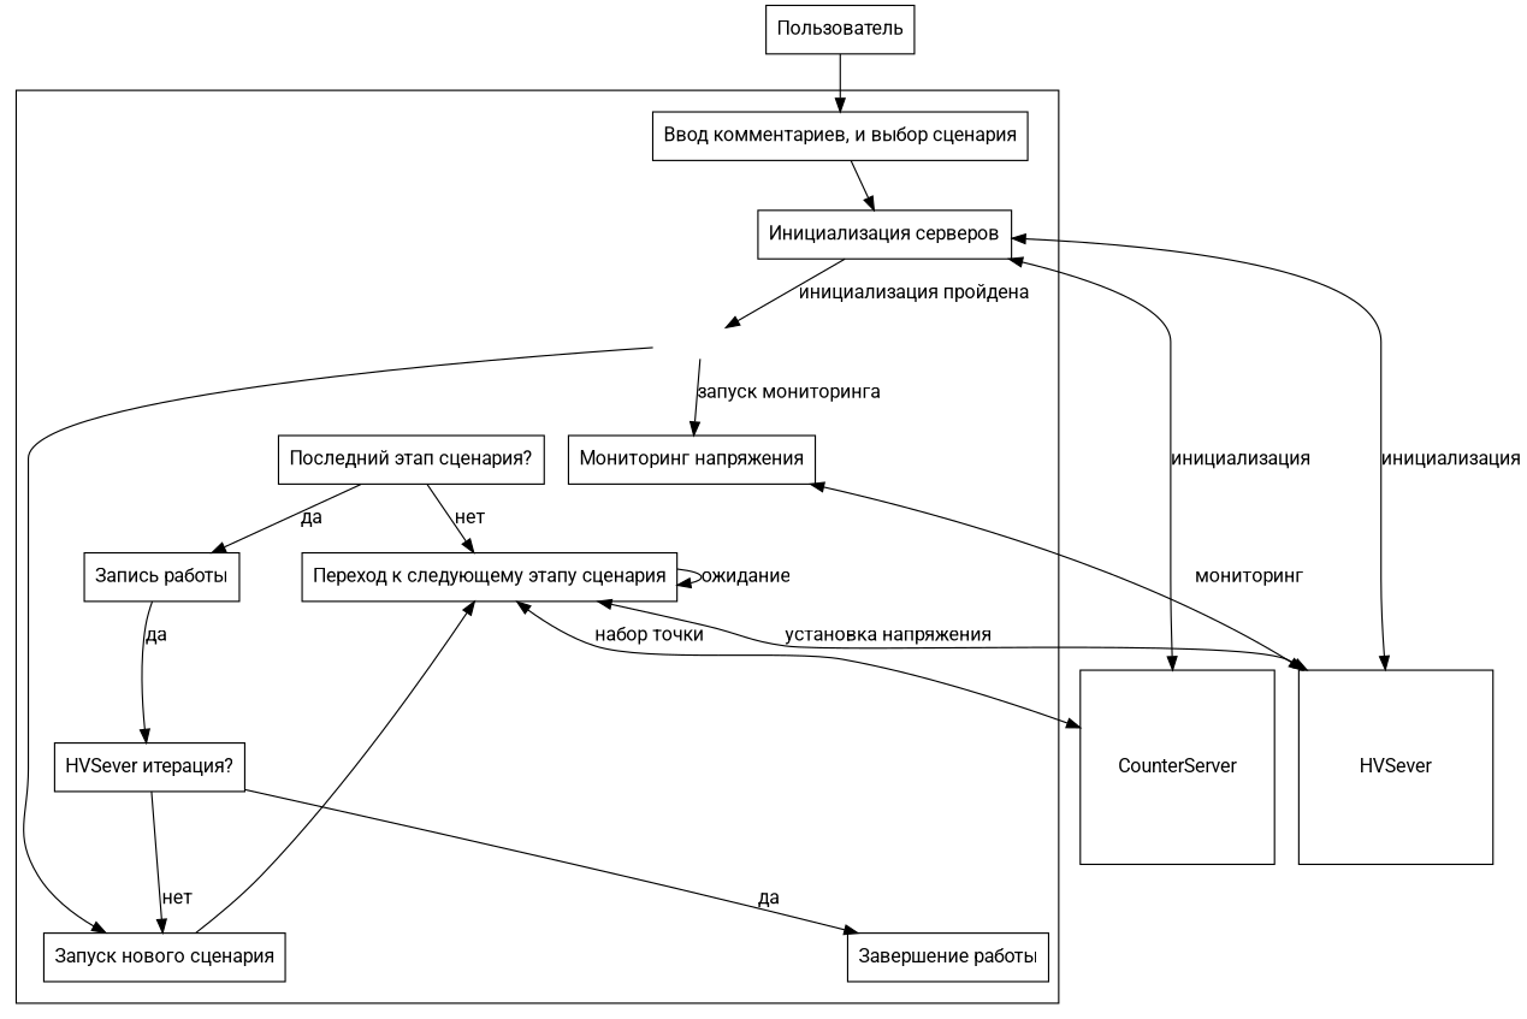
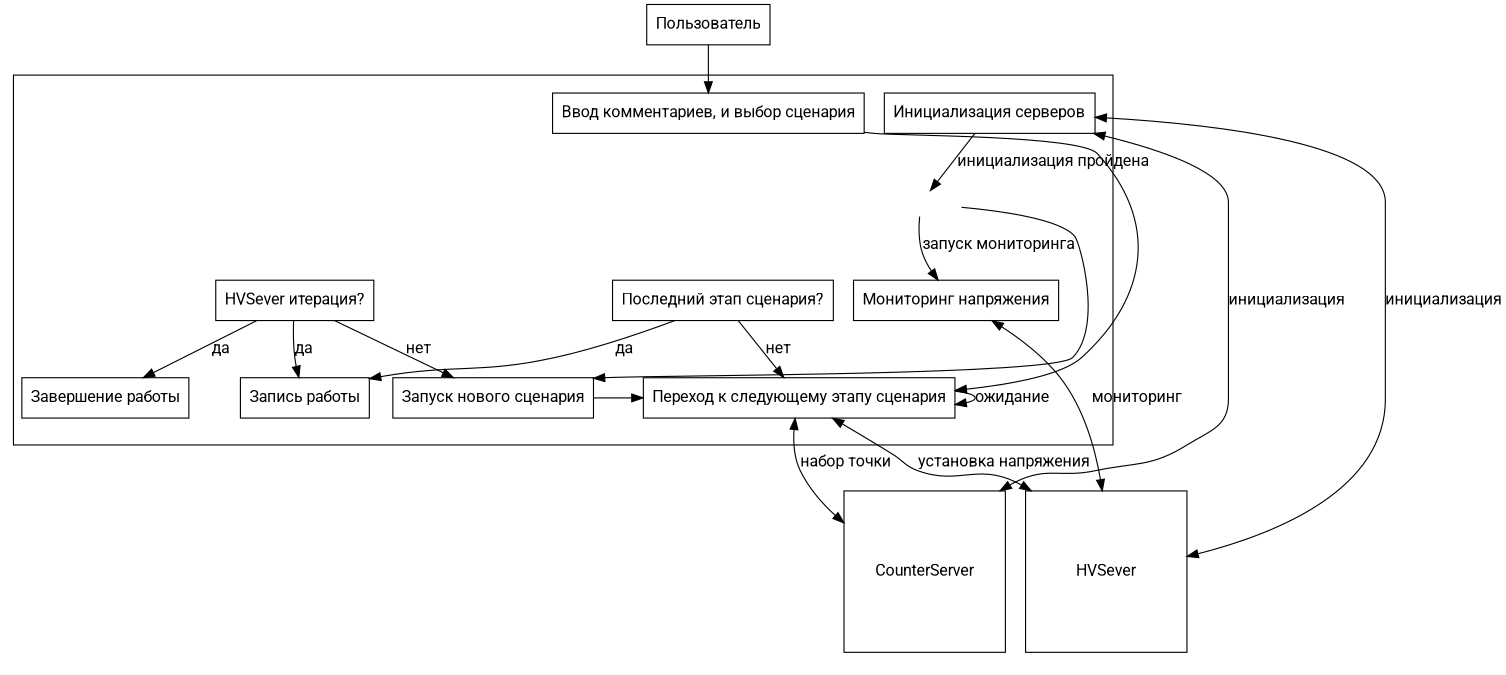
  digraph {
    fontname=Roboto
    node [fontname=Roboto shape=box]
    edge [fontname=Roboto]
    "Ввод комментариев, и выбор сценария"
    "Инициализация серверов"
    helpSplit [height=0 style=invis width=0]
    "Мониторинг напряжения"
    "Переход к следующему этапу сценария"
    "Последний этап сценария?"
    n7 [label="HVSever итерация?"]
    n8 [label="Запись работы"]
    "Запуск нового сценария"
    "Завершение работы"
    CounterServer [fixedsize=true height=2 width=2]
    HVSever [fixedsize=true height=2 width=2]
    "Пользователь"
    subgraph cluster_1 {
      "Завершение работы"
      subgraph cluster_2 {
        color=invis
        "Ввод комментариев, и выбор сценария"
        "Инициализация серверов"
        helpSplit
      }
      subgraph cluster_3 {
        color=invis
        "Запуск нового сценария"
        subgraph cluster_4 {
          color=invis
          "Мониторинг напряжения"
          "Переход к следующему этапу сценария"
          "Последний этап сценария?"
        }
        subgraph cluster_5 {
          color=invis
          n7
          n8
        }
      }
    }
    subgraph cluster_6 {
      color=invis
      rankdir=LR
      CounterServer
      HVSever
    }
-   "Ввод комментариев, и выбор сценария" -> "Инициализация серверов"
+   "Ввод комментариев, и выбор сценария" -> "Переход к следующему этапу сценария"
    "Инициализация серверов" -> helpSplit [label="инициализация пройдена"]
    "Инициализация серверов" -> CounterServer [dir=both label="инициализация"]
    "Инициализация серверов" -> HVSever [dir=both label="инициализация"]
    helpSplit -> "Мониторинг напряжения" [label="запуск мониторинга"]
    helpSplit -> "Запуск нового сценария"
    "Мониторинг напряжения" -> HVSever [dir=both label="мониторинг"]
    "Переход к следующему этапу сценария" -> "Переход к следующему этапу сценария" [label="ожидание"]
    "Переход к следующему этапу сценария" -> CounterServer [dir=both label="набор точки"]
    "Переход к следующему этапу сценария" -> HVSever [dir=both label="установка напряжения"]
    "Последний этап сценария?" -> "Переход к следующему этапу сценария" [label="нет"]
    "Последний этап сценария?" -> n8 [label="да"]
    n7 -> "Запуск нового сценария" [label="нет"]
    n7 -> "Завершение работы" [label="да"]
-   n8 -> n7 [label="да"]
+   n7 -> n8 [label="да"]
    "Запуск нового сценария" -> "Переход к следующему этапу сценария"
    "Пользователь" -> "Ввод комментариев, и выбор сценария"
  }
